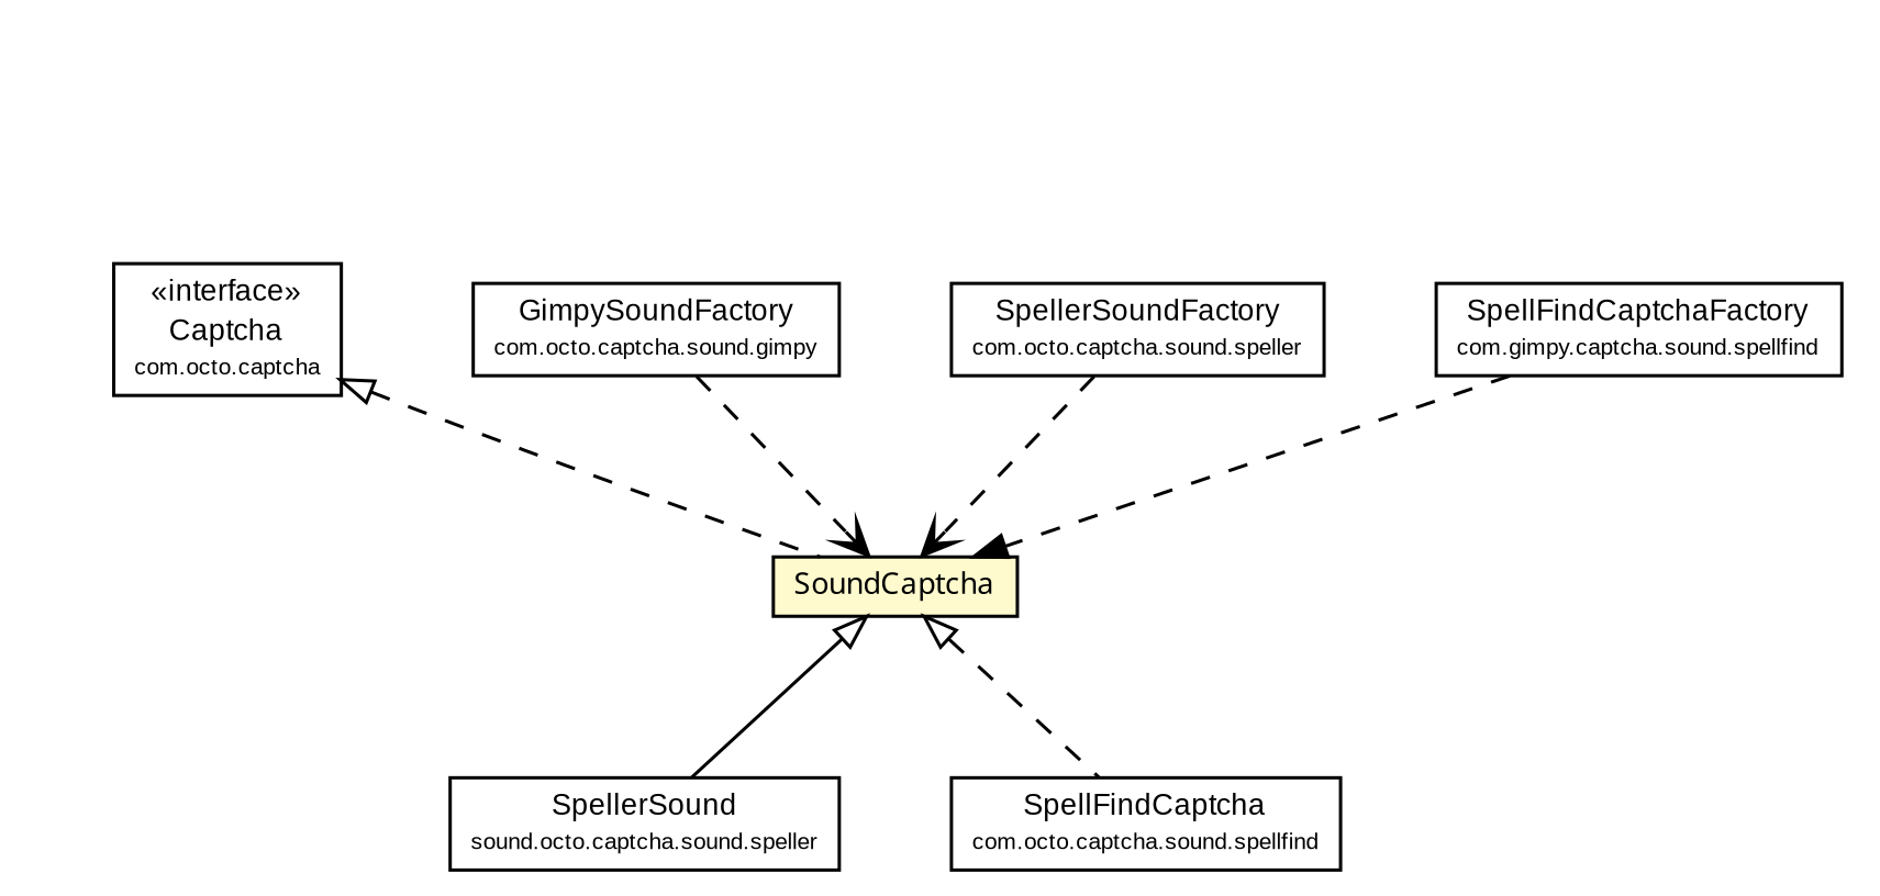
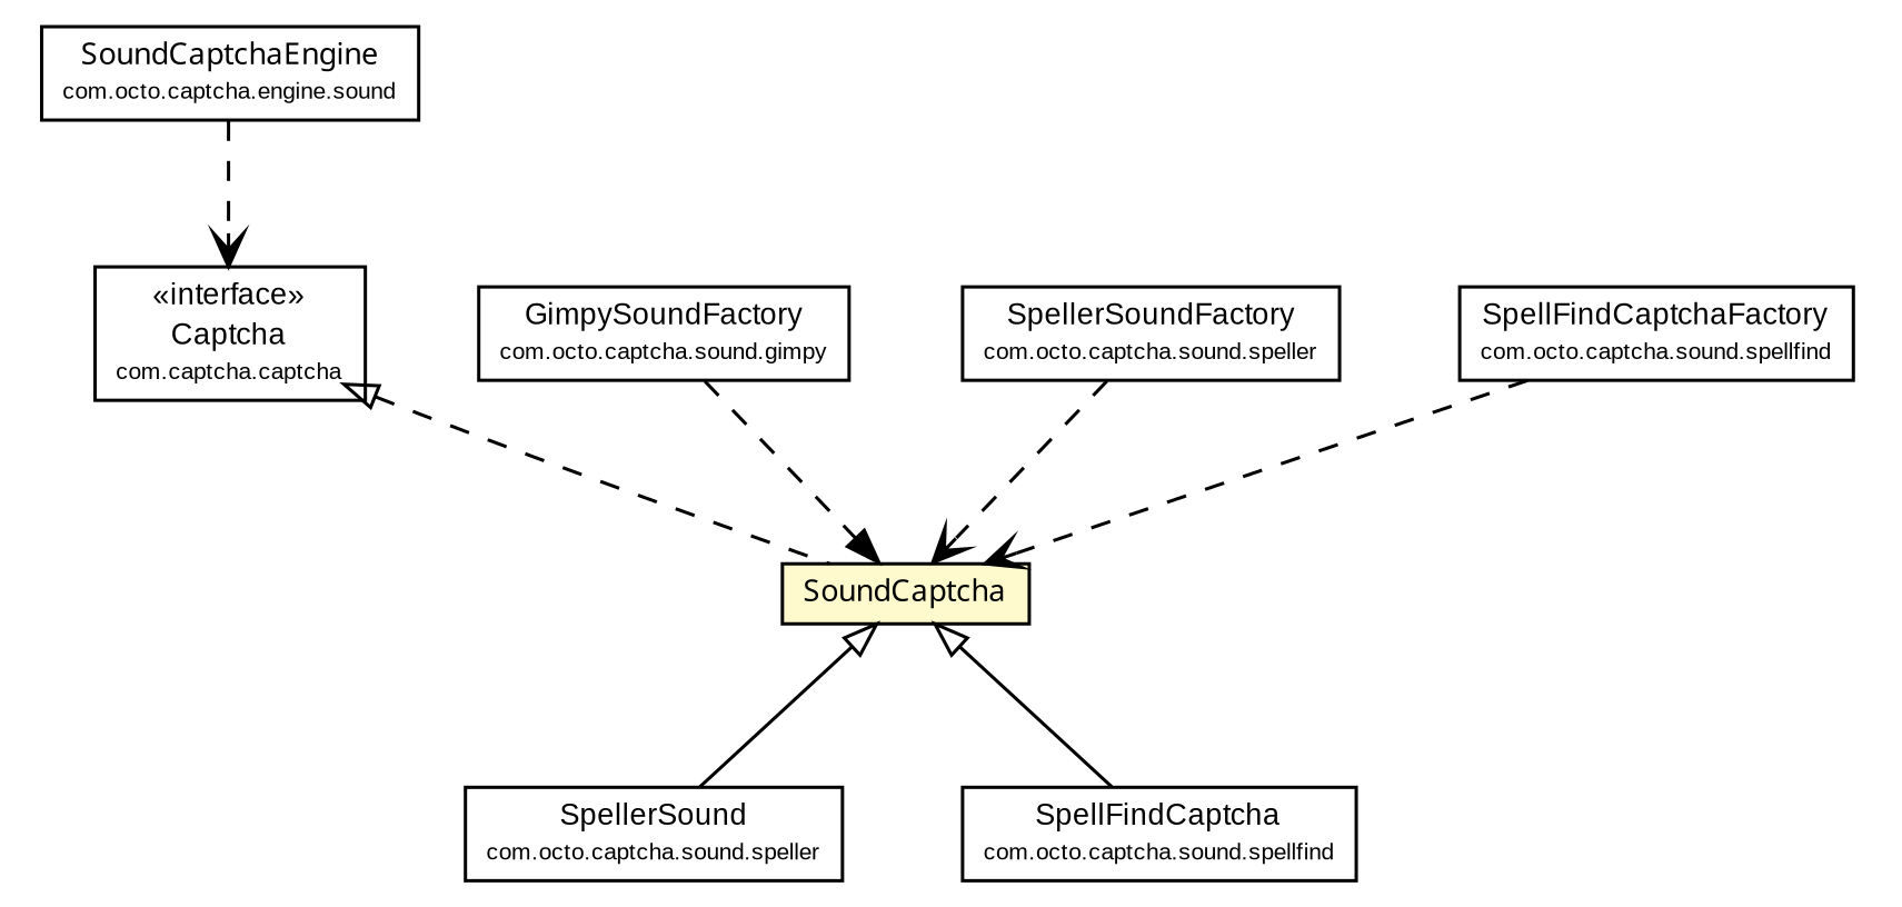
  digraph {
    node [fontcolor=black fontname=arial fontsize=9.0 shape=plaintext]
    edge [arrowhead=open color=black fontcolor=black fontname=arial fontsize=10.0 headport=p labelfontname=arial labelfontsize=10 style=dashed tailport=p]
-   n2 [label=<<table border="0" cellborder="1" cellspacing="0" cellpadding="2" port="p" href="http://java.sun.com/j2se/1.4.2/docs/api/com/octo/captcha/Captcha.html"> 		<tr><td><table border="0" cellspacing="0" cellpadding="1"> 			<tr><td> &laquo;interface&raquo; </td></tr> 			<tr><td> Captcha </td></tr> 			<tr><td><font point-size="7.0"> com.octo.captcha </font></td></tr> 		</table></td></tr> 		</table>>]
+   n1 [label=<<table border="0" cellborder="1" cellspacing="0" cellpadding="2" port="p" href="../engine/sound/SoundCaptchaEngine.html"> 		<tr><td><table border="0" cellspacing="0" cellpadding="1"> 			<tr><td><font face="ariali"> SoundCaptchaEngine </font></td></tr> 			<tr><td><font point-size="7.0"> com.octo.captcha.engine.sound </font></td></tr> 		</table></td></tr> 		</table>>]
+   n2 [label=<<table border="0" cellborder="1" cellspacing="0" cellpadding="2" port="p" href="http://java.sun.com/j2se/1.4.2/docs/api/com/octo/captcha/Captcha.html"> 		<tr><td><table border="0" cellspacing="0" cellpadding="1"> 			<tr><td> &laquo;interface&raquo; </td></tr> 			<tr><td> Captcha </td></tr> 			<tr><td><font point-size="7.0"> com.captcha.captcha </font></td></tr> 		</table></td></tr> 		</table>>]
    n3 [label=<<table border="0" cellborder="1" cellspacing="0" cellpadding="2" port="p" bgcolor="lemonChiffon" href="./SoundCaptcha.html"> 		<tr><td><table border="0" cellspacing="0" cellpadding="1"> 			<tr><td><font face="ariali"> SoundCaptcha </font></td></tr> 		</table></td></tr> 		</table>>]
-   n4 [label=<<table border="0" cellborder="1" cellspacing="0" cellpadding="2" port="p" href="./speller/SpellerSound.html"> 		<tr><td><table border="0" cellspacing="0" cellpadding="1"> 			<tr><td> SpellerSound </td></tr> 			<tr><td><font point-size="7.0"> sound.octo.captcha.sound.speller </font></td></tr> 		</table></td></tr> 		</table>>]
+   n4 [label=<<table border="0" cellborder="1" cellspacing="0" cellpadding="2" port="p" href="./speller/SpellerSound.html"> 		<tr><td><table border="0" cellspacing="0" cellpadding="1"> 			<tr><td> SpellerSound </td></tr> 			<tr><td><font point-size="7.0"> com.octo.captcha.sound.speller </font></td></tr> 		</table></td></tr> 		</table>>]
    n5 [label=<<table border="0" cellborder="1" cellspacing="0" cellpadding="2" port="p" href="./spellfind/SpellFindCaptcha.html"> 		<tr><td><table border="0" cellspacing="0" cellpadding="1"> 			<tr><td> SpellFindCaptcha </td></tr> 			<tr><td><font point-size="7.0"> com.octo.captcha.sound.spellfind </font></td></tr> 		</table></td></tr> 		</table>>]
    n6 [label=<<table border="0" cellborder="1" cellspacing="0" cellpadding="2" port="p" href="./gimpy/GimpySoundFactory.html"> 		<tr><td><table border="0" cellspacing="0" cellpadding="1"> 			<tr><td> GimpySoundFactory </td></tr> 			<tr><td><font point-size="7.0"> com.octo.captcha.sound.gimpy </font></td></tr> 		</table></td></tr> 		</table>>]
    n7 [label=<<table border="0" cellborder="1" cellspacing="0" cellpadding="2" port="p" href="./speller/SpellerSoundFactory.html"> 		<tr><td><table border="0" cellspacing="0" cellpadding="1"> 			<tr><td> SpellerSoundFactory </td></tr> 			<tr><td><font point-size="7.0"> com.octo.captcha.sound.speller </font></td></tr> 		</table></td></tr> 		</table>>]
-   n8 [label=<<table border="0" cellborder="1" cellspacing="0" cellpadding="2" port="p" href="./spellfind/SpellFindCaptchaFactory.html"> 		<tr><td><table border="0" cellspacing="0" cellpadding="1"> 			<tr><td> SpellFindCaptchaFactory </td></tr> 			<tr><td><font point-size="7.0"> com.gimpy.captcha.sound.spellfind </font></td></tr> 		</table></td></tr> 		</table>>]
+   n8 [label=<<table border="0" cellborder="1" cellspacing="0" cellpadding="2" port="p" href="./spellfind/SpellFindCaptchaFactory.html"> 		<tr><td><table border="0" cellspacing="0" cellpadding="1"> 			<tr><td> SpellFindCaptchaFactory </td></tr> 			<tr><td><font point-size="7.0"> com.octo.captcha.sound.spellfind </font></td></tr> 		</table></td></tr> 		</table>>]
+   n1 -> n2
    n2 -> n3 [arrowtail=empty dir=back fontsize=10 arrowhead="" color="" fontcolor=""]
    n3 -> n4 [arrowtail=empty dir=back fontsize=10 arrowhead="" color="" fontcolor="" style=""]
-   n3 -> n5 [arrowtail=empty dir=back fontsize=10 arrowhead="" color="" fontcolor=""]
-   n6 -> n3
+   n3 -> n5 [arrowtail=empty dir=back fontsize=10 arrowhead="" color="" fontcolor="" style=""]
+   n6 -> n3 [arrowhead=normal]
    n7 -> n3
-   n8 -> n3 [arrowhead=normal]
+   n8 -> n3
  }
